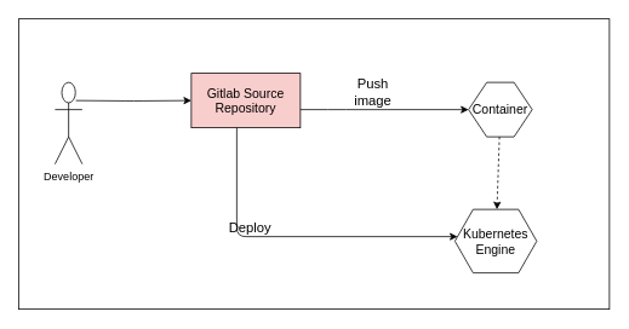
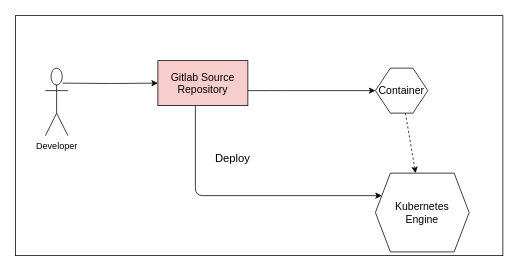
  <mxCell id="0" />
  <mxCell id="1" parent="0" />
  <mxCell id="2" value="Developer" style="shape=umlActor;verticalLabelPosition=bottom;verticalAlign=top;html=1;outlineConnect=0;" vertex="1" parent="1"><mxGeometry x="60" y="90" width="30" height="90" as="geometry" /></mxCell>
  <mxCell id="3" value="&lt;font style=&quot;font-size: 14px&quot;&gt;Gitlab Source Repository&lt;/font&gt;" style="rounded=0;whiteSpace=wrap;html=1;fillColor=#f8cecc;" vertex="1" parent="1"><mxGeometry x="210" y="80" width="120" height="60" as="geometry" /></mxCell>
  <mxCell id="4" value="" style="endArrow=classic;html=1;edgeStyle=orthogonalEdgeStyle;" edge="1" parent="1" target="3"><mxGeometry width="50" height="50" relative="1" as="geometry"><mxPoint x="83" y="110" as="sourcePoint" /><mxPoint x="180" y="70" as="targetPoint" /></mxGeometry></mxCell>
- <mxCell id="5" value="&lt;font style=&quot;font-size: 14px&quot;&gt;Container&lt;/font&gt;" style="shape=hexagon;perimeter=hexagonPerimeter2;whiteSpace=wrap;html=1;fixedSize=1;size=20;" vertex="1" parent="1"><mxGeometry x="515" y="90" width="70" height="60" as="geometry" /></mxCell>
- <mxCell id="6" value="&lt;font style=&quot;font-size: 14px&quot;&gt;Kubernetes&lt;br&gt;Engine&lt;/font&gt;" style="shape=hexagon;perimeter=hexagonPerimeter2;whiteSpace=wrap;html=1;fixedSize=1;size=20;" vertex="1" parent="1"><mxGeometry x="500" y="230" width="90" height="70" as="geometry" /></mxCell>
+ <mxCell id="5" value="&lt;font style=&quot;font-size: 14px&quot;&gt;Container&lt;/font&gt;" style="shape=hexagon;perimeter=hexagonPerimeter2;whiteSpace=wrap;html=1;fixedSize=1;size=20;" vertex="1" parent="1"><mxGeometry x="500" y="90" width="70" height="60" as="geometry" /></mxCell>
+ <mxCell id="6" value="&lt;font style=&quot;font-size: 14px&quot;&gt;Kubernetes&lt;br&gt;Engine&lt;/font&gt;" style="shape=hexagon;perimeter=hexagonPerimeter2;whiteSpace=wrap;html=1;fixedSize=1;size=20;" vertex="1" parent="1"><mxGeometry x="500" y="230" width="125" height="105" as="geometry" /></mxCell>
  <mxCell id="7" value="" style="endArrow=classic;html=1;edgeStyle=orthogonalEdgeStyle;" edge="1" parent="1" source="3" target="5"><mxGeometry width="50" height="50" relative="1" as="geometry"><mxPoint x="340" y="180" as="sourcePoint" /><mxPoint x="390" y="130" as="targetPoint" /><Array as="points"><mxPoint x="370" y="120" /><mxPoint x="370" y="120" /></Array></mxGeometry></mxCell>
  <mxCell id="8" value="" style="endArrow=classic;html=1;dashed=1;" edge="1" parent="1" source="5" target="6"><mxGeometry width="50" height="50" relative="1" as="geometry"><mxPoint x="230" y="310" as="sourcePoint" /><mxPoint x="280" y="260" as="targetPoint" /></mxGeometry></mxCell>
  <mxCell id="9" value="" style="endArrow=classic;html=1;edgeStyle=orthogonalEdgeStyle;" edge="1" parent="1" source="3" target="6"><mxGeometry width="50" height="50" relative="1" as="geometry"><mxPoint x="340" y="260" as="sourcePoint" /><mxPoint x="390" y="210" as="targetPoint" /><Array as="points"><mxPoint x="260" y="260" /></Array></mxGeometry></mxCell>
- <mxCell id="10" value="&lt;font style=&quot;font-size: 15px&quot;&gt;Push image&lt;/font&gt;" style="text;html=1;strokeColor=none;fillColor=none;align=center;verticalAlign=middle;whiteSpace=wrap;rounded=0;" vertex="1" parent="1"><mxGeometry x="370" y="80" width="80" height="40" as="geometry" /></mxCell>
- <mxCell id="11" value="&lt;font style=&quot;font-size: 15px&quot;&gt;Deploy&lt;/font&gt;" style="text;html=1;strokeColor=none;fillColor=none;align=center;verticalAlign=middle;whiteSpace=wrap;rounded=0;" vertex="1" parent="1"><mxGeometry x="235" y="230" width="80" height="40" as="geometry" /></mxCell>
+ <mxCell id="11" value="&lt;font style=&quot;font-size: 15px&quot;&gt;Deploy&lt;/font&gt;" style="text;html=1;strokeColor=none;fillColor=none;align=center;verticalAlign=middle;whiteSpace=wrap;rounded=0;" vertex="1" parent="1"><mxGeometry x="270" y="190" width="80" height="40" as="geometry" /></mxCell>
  <mxCell id="12" value="" style="rounded=0;whiteSpace=wrap;html=1;fillColor=none;" vertex="1" parent="1"><mxGeometry x="20" y="20" width="650" height="320" as="geometry" /></mxCell>
